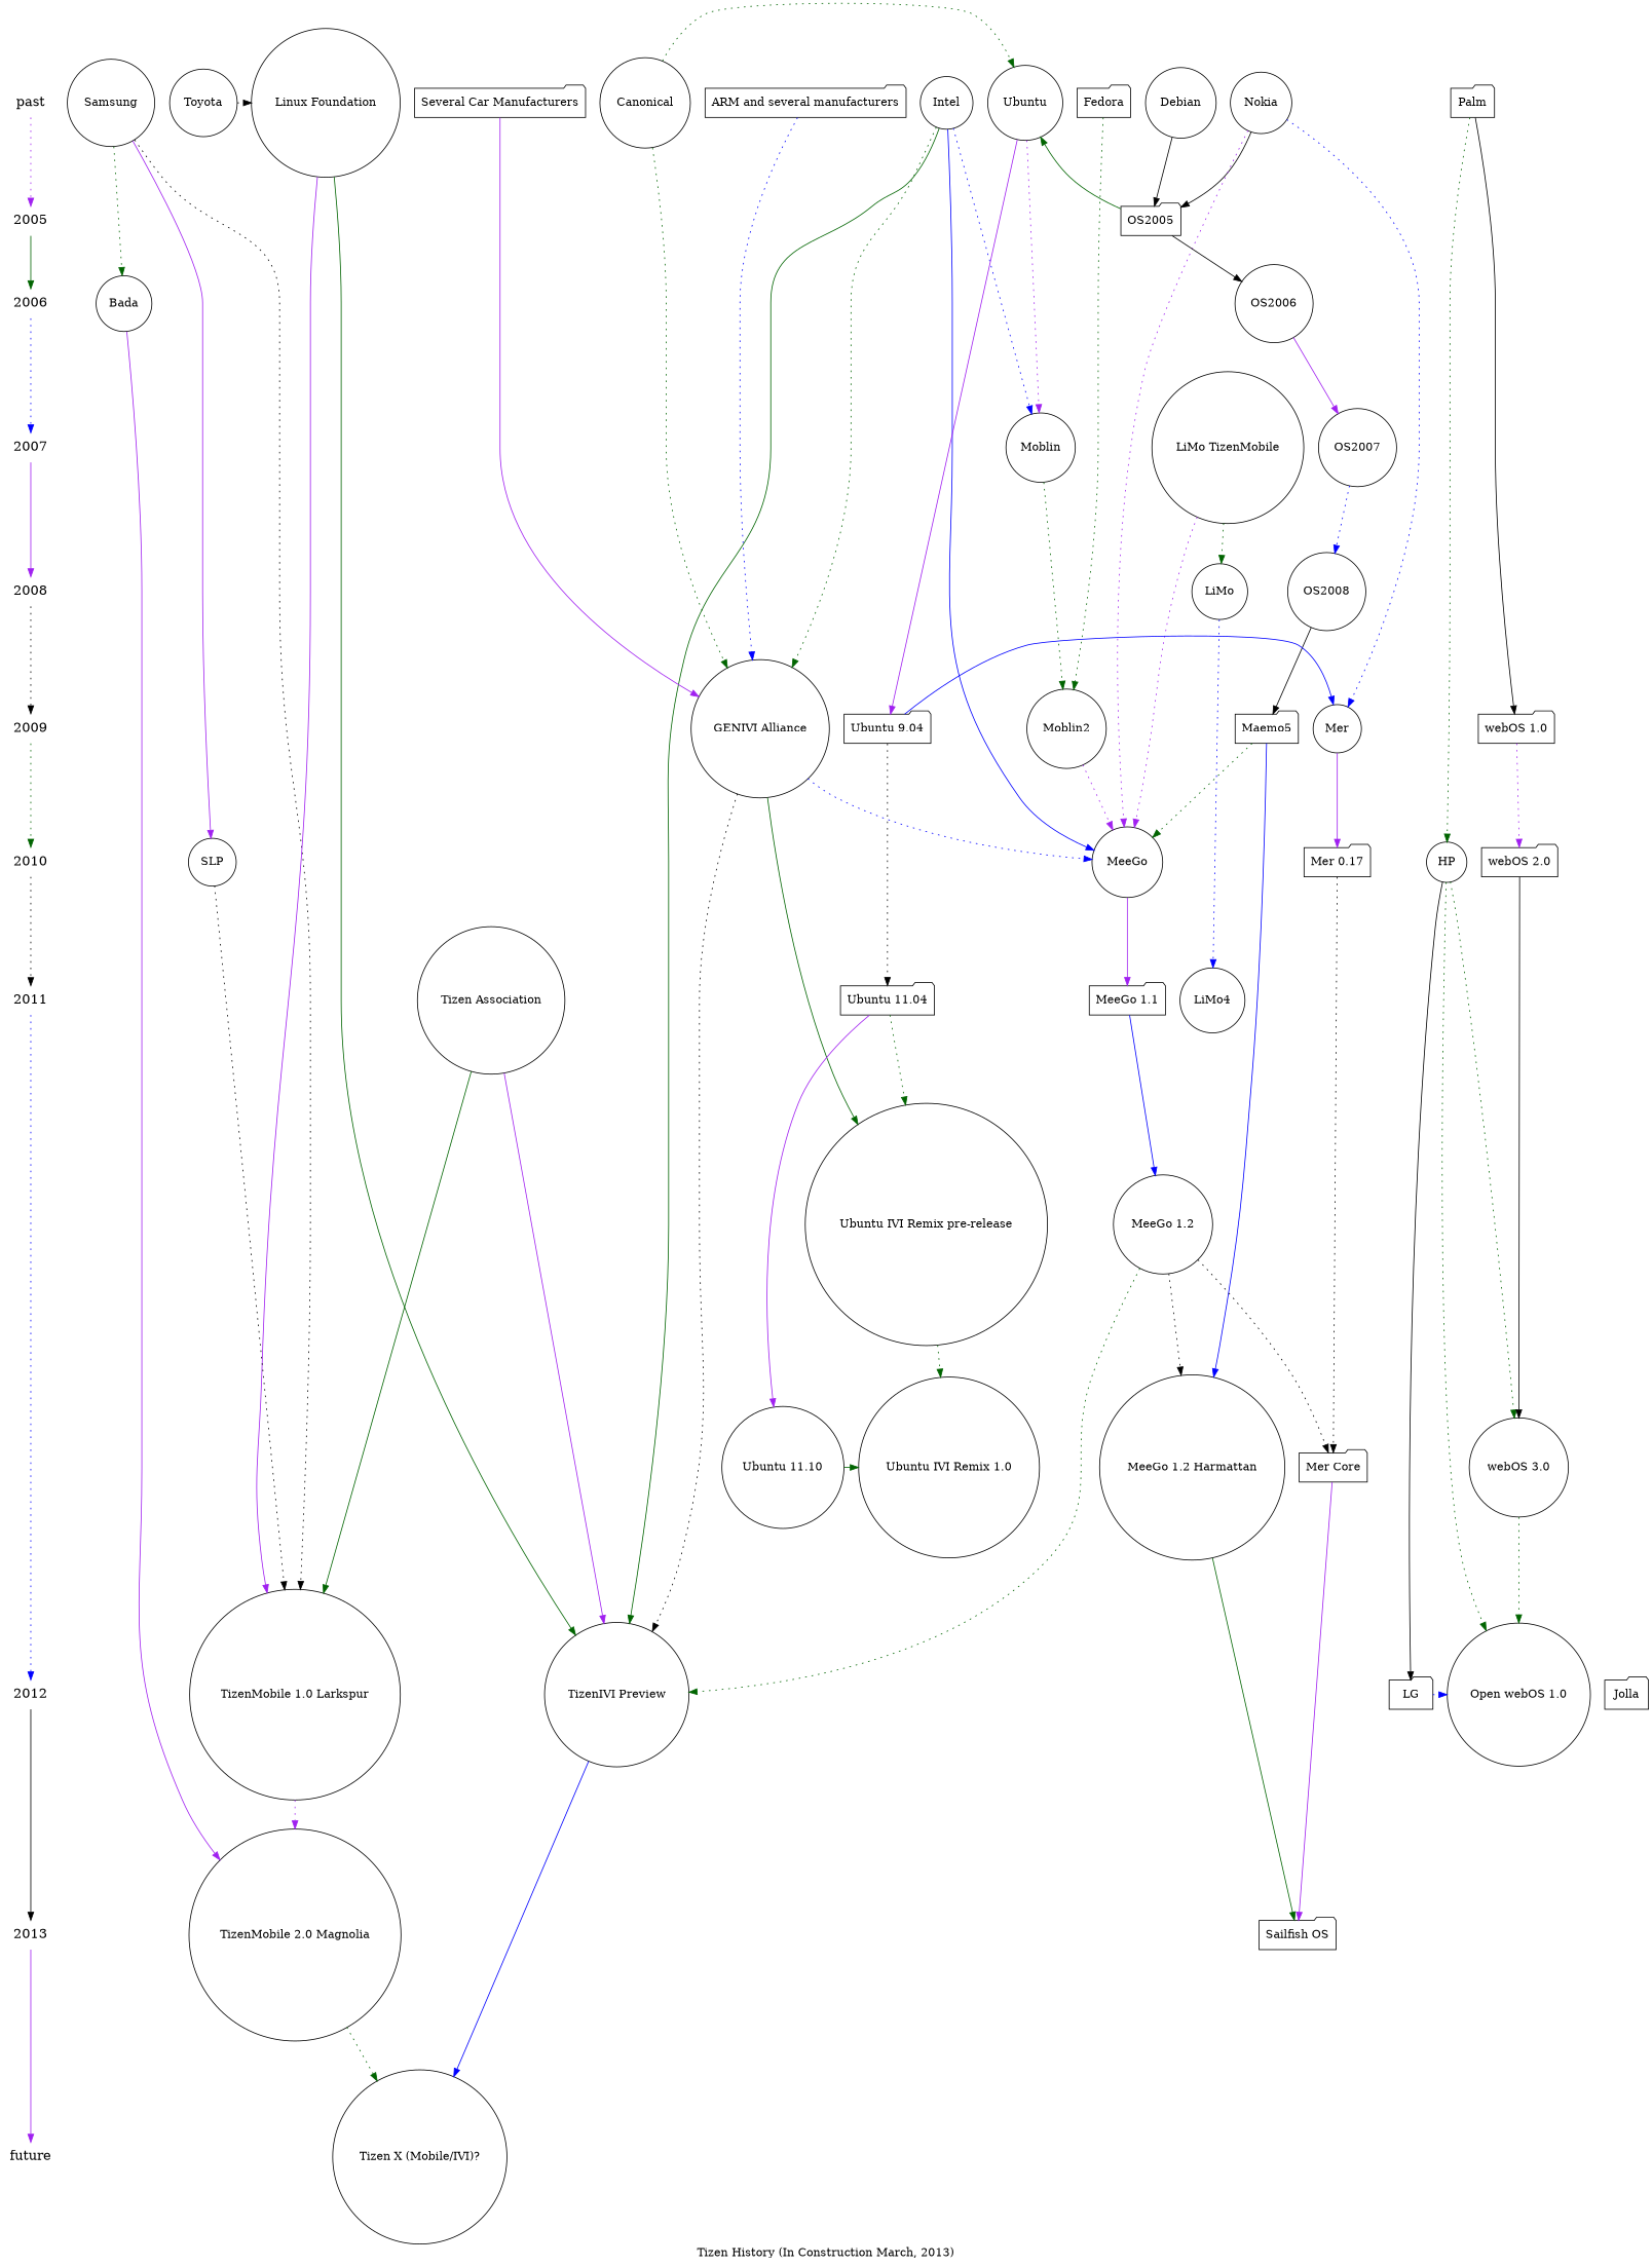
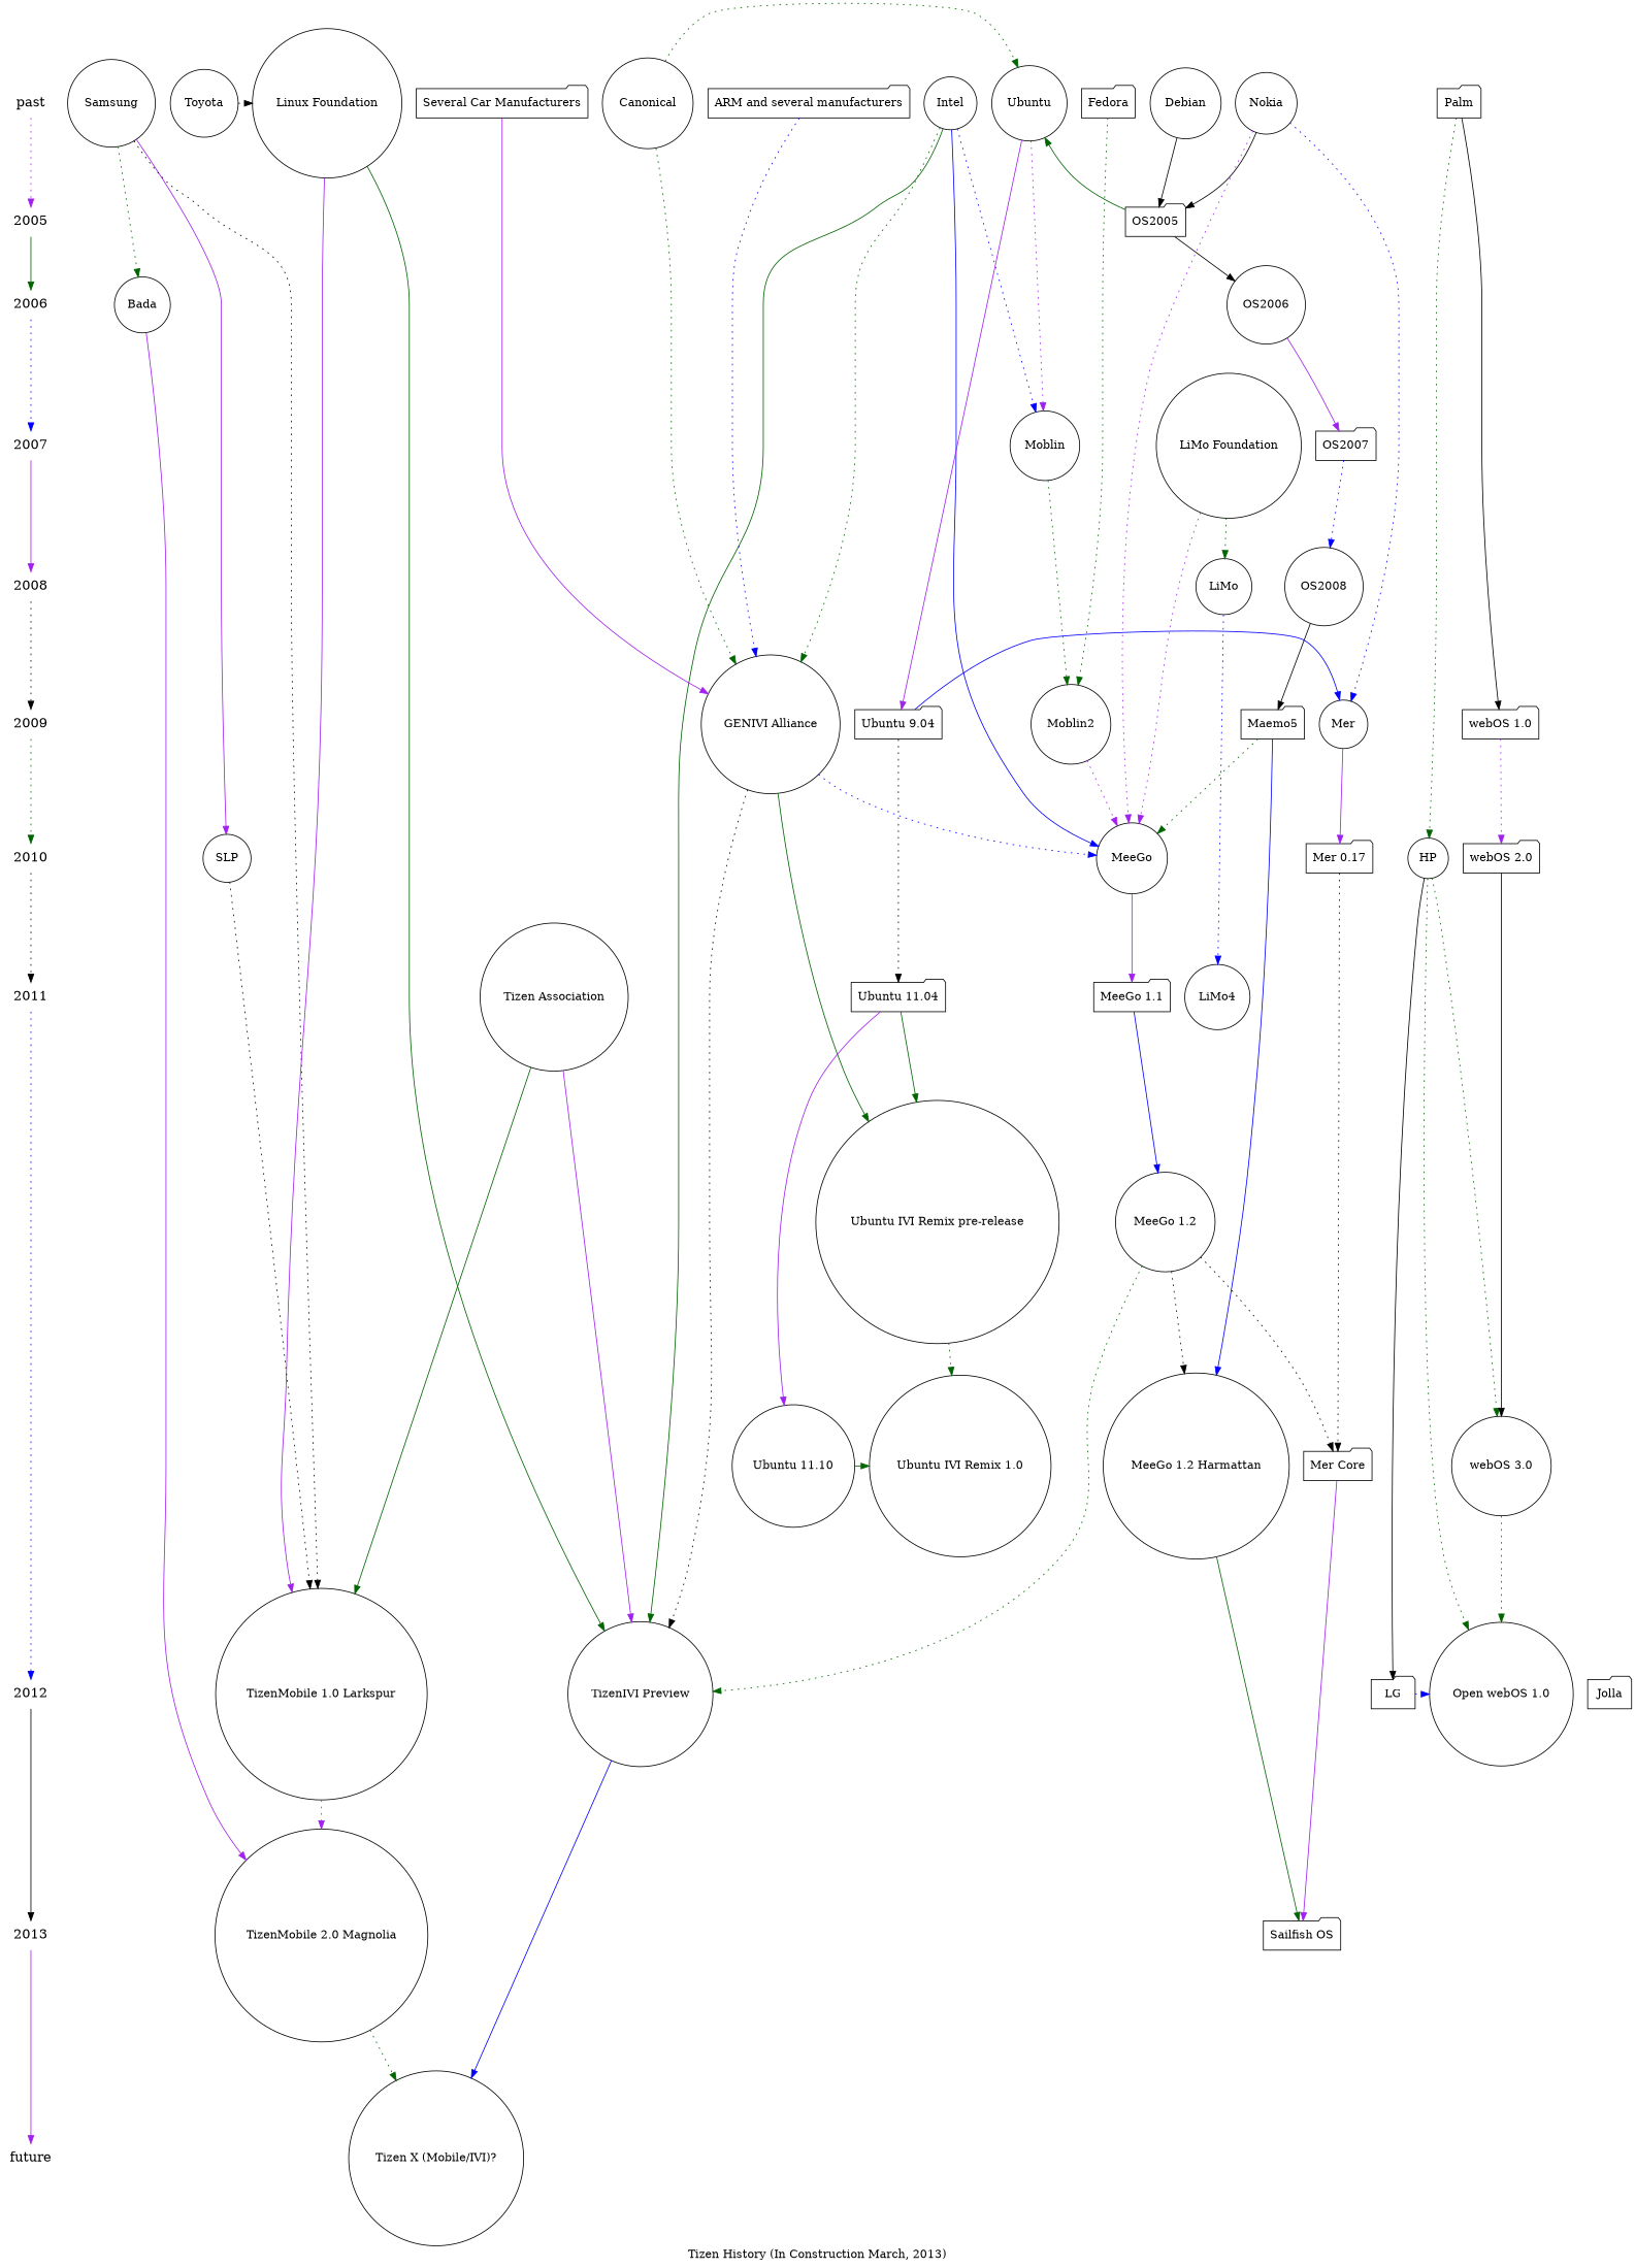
  digraph {
    label="Tizen History (In Construction March, 2013)"
    node [shape=circle]
    edge [color=darkgreen style=dotted]
    past [fontsize=16 shape=plaintext]
    2005 [fontsize=16 shape=plaintext]
    2006 [fontsize=16 shape=plaintext]
    2007 [fontsize=16 shape=plaintext]
    2008 [fontsize=16 shape=plaintext]
    2009 [fontsize=16 shape=plaintext]
    2010 [fontsize=16 shape=plaintext]
    2011 [fontsize=16 shape=plaintext]
    2012 [fontsize=16 shape=plaintext]
    2013 [fontsize=16 shape=plaintext]
    future [fontsize=16 shape=plaintext]
    Nokia
    Intel
    Samsung
    "ARM and several manufacturers" [shape=folder]
    "Several Car Manufacturers" [shape=folder]
    Canonical
    "Linux Foundation"
    Toyota
    Palm [shape=folder]
-   "LiMo Foundation" [label="LiMo TizenMobile"]
+   "LiMo Foundation"
    "GENIVI Alliance"
    HP
    "Tizen Association"
    Jolla [shape=folder]
    LG [shape=folder]
    Ubuntu
    Fedora [shape=folder]
    Debian
    OS2005 [shape=folder]
    OS2006
-   OS2007
+   OS2007 [shape=folder]
    Moblin
    OS2008
    LiMo
    Maemo5 [shape=folder]
    Moblin2
    "Ubuntu 9.04" [shape=folder]
    Mer
    "webOS 1.0" [shape=folder]
    MeeGo
    "Mer 0.17" [shape=folder]
    SLP
    "webOS 2.0" [shape=folder]
    "Ubuntu 11.04" [shape=folder]
    LiMo4
    "Ubuntu 11.10"
    "Ubuntu IVI Remix 1.0"
    "webOS 3.0"
    "TizenMobile 1.0 Larkspur"
    "TizenIVI Preview"
    "Open webOS 1.0"
    "TizenMobile 2.0 Magnolia"
    "Sailfish OS" [shape=folder]
    Bada
    "Ubuntu IVI Remix pre-release"
    "MeeGo 1.2 Harmattan"
    "MeeGo 1.1" [shape=folder]
    "Mer Core" [shape=folder]
    "Tizen X (Mobile/IVI)?"
    "MeeGo 1.2"
    subgraph sub_1 {
      past
      2005
      2006
      2007
      2008
      2009
      2010
      2011
      2012
      2013
      future
    }
    subgraph sub_2 {
      subgraph sub_3 {
        rank=same
        past
        Nokia
      }
      subgraph sub_4 {
        rank=same
        past
        Intel
      }
      subgraph sub_5 {
        rank=same
        past
        Samsung
      }
      subgraph sub_6 {
        rank=same
        past
        "ARM and several manufacturers"
      }
      subgraph sub_7 {
        rank=same
        past
        "Several Car Manufacturers"
      }
      subgraph sub_8 {
        rank=same
        past
        Canonical
      }
      subgraph sub_9 {
        rank=same
        past
        "Linux Foundation"
      }
      subgraph sub_10 {
        rank=same
        past
        Toyota
      }
      subgraph sub_11 {
        rank=same
        past
        Palm
      }
      subgraph sub_12 {
        rank=same
        2007
        "LiMo Foundation"
      }
      subgraph sub_13 {
        rank=same
        2009
        "GENIVI Alliance"
      }
      subgraph sub_14 {
        rank=same
        2010
        HP
      }
      subgraph sub_15 {
        rank=same
        2011
        "Tizen Association"
      }
      subgraph sub_16 {
        rank=same
        2012
        Jolla
      }
      subgraph sub_17 {
        rank=same
        2012
        LG
      }
    }
    subgraph sub_18 {
    }
    subgraph sub_19 {
      rank=same
      past
      Ubuntu
      Fedora
      Debian
    }
    subgraph sub_20 {
      rank=same
      2005
      OS2005
    }
    subgraph sub_21 {
      rank=same
      2006
      OS2006
    }
    subgraph sub_22 {
      rank=same
      2007
      OS2007
      Moblin
    }
    subgraph sub_23 {
      rank=same
      2008
      OS2008
      LiMo
    }
    subgraph sub_24 {
      rank=same
      2009
      Maemo5
      Moblin2
      "Ubuntu 9.04"
      Mer
      "webOS 1.0"
    }
    subgraph sub_25 {
      rank=same
      2010
      MeeGo
      "Mer 0.17"
      SLP
      "webOS 2.0"
    }
    subgraph sub_26 {
      rank=same
      2011
      "Ubuntu 11.04"
      LiMo4
    }
    subgraph sub_27 {
      rank=same
      "Ubuntu 11.10"
      "Ubuntu IVI Remix 1.0"
      "webOS 3.0"
    }
    subgraph sub_28 {
      rank=same
      2012
      "TizenMobile 1.0 Larkspur"
      "TizenIVI Preview"
    }
    subgraph sub_29 {
      rank=same
      "TizenMobile 1.0 Larkspur"
      "Open webOS 1.0"
    }
    subgraph sub_30 {
      rank=same
      2013
      "TizenMobile 2.0 Magnolia"
      "Sailfish OS"
    }
    past -> 2005 [color=purple]
    2005 -> 2006 [style=solid]
    2006 -> 2007 [color=blue]
    2007 -> 2008 [color=purple style=solid]
    2008 -> 2009 [color=black]
    2009 -> 2010
    2010 -> 2011 [color=black]
    2011 -> 2012 [color=blue]
    2012 -> 2013 [color=black style=solid]
    2013 -> future [color=purple style=solid]
    Nokia -> OS2005 [color=black style=solid]
    Nokia -> Mer [color=blue]
    Nokia -> MeeGo [color=purple]
    Intel -> "GENIVI Alliance"
    Intel -> Moblin [color=blue]
    Intel -> MeeGo [color=blue style=solid]
    Intel -> "TizenIVI Preview" [style=solid]
    Samsung -> SLP [color=purple style=solid]
    Samsung -> "TizenMobile 1.0 Larkspur" [color=black]
    Samsung -> Bada
    "ARM and several manufacturers" -> "GENIVI Alliance" [color=blue]
    "Several Car Manufacturers" -> "GENIVI Alliance" [color=purple style=solid]
    Canonical -> "GENIVI Alliance"
    Canonical -> Ubuntu
    "Linux Foundation" -> "TizenMobile 1.0 Larkspur" [color=purple style=solid]
    "Linux Foundation" -> "TizenIVI Preview" [style=solid]
    Toyota -> "Linux Foundation" [color=black]
    Palm -> HP
    Palm -> "webOS 1.0" [color=black style=solid]
    "LiMo Foundation" -> LiMo
    "LiMo Foundation" -> MeeGo [color=purple]
    "GENIVI Alliance" -> MeeGo [color=blue]
    "GENIVI Alliance" -> "TizenIVI Preview" [color=black]
    "GENIVI Alliance" -> "Ubuntu IVI Remix pre-release" [style=solid]
    HP -> LG [color=black style=solid]
    HP -> "webOS 3.0"
    HP -> "Open webOS 1.0"
    "Tizen Association" -> "TizenMobile 1.0 Larkspur" [style=solid]
    "Tizen Association" -> "TizenIVI Preview" [color=purple style=solid]
    LG -> "Open webOS 1.0" [color=blue]
    Ubuntu -> Moblin [color=purple]
    Ubuntu -> "Ubuntu 9.04" [color=purple style=solid]
    Fedora -> Moblin2
    Debian -> OS2005 [color=black style=solid]
    OS2005 -> Ubuntu [style=solid]
    OS2005 -> OS2006 [color=black style=solid]
    OS2006 -> OS2007 [color=purple style=solid]
    OS2007 -> OS2008 [color=blue]
    Moblin -> Moblin2
    OS2008 -> Maemo5 [color=black style=solid]
    LiMo -> LiMo4 [color=blue]
    Maemo5 -> MeeGo
    Maemo5 -> "MeeGo 1.2 Harmattan" [color=blue style=solid]
    Moblin2 -> MeeGo [color=purple]
    "Ubuntu 9.04" -> Mer [color=blue style=solid]
    "Ubuntu 9.04" -> "Ubuntu 11.04" [color=black]
    Mer -> "Mer 0.17" [color=purple style=solid]
    "webOS 1.0" -> "webOS 2.0" [color=purple]
    MeeGo -> "MeeGo 1.1" [color=purple style=solid]
    "Mer 0.17" -> "Mer Core" [color=black]
    SLP -> "TizenMobile 1.0 Larkspur" [color=black]
    "webOS 2.0" -> "webOS 3.0" [color=black style=solid]
    "Ubuntu 11.04" -> "Ubuntu 11.10" [color=purple style=solid]
-   "Ubuntu 11.04" -> "Ubuntu IVI Remix pre-release"
+   "Ubuntu 11.04" -> "Ubuntu IVI Remix pre-release" [style=solid]
    "Ubuntu 11.10" -> "Ubuntu IVI Remix 1.0" [style=solid]
    "webOS 3.0" -> "Open webOS 1.0"
    "TizenMobile 1.0 Larkspur" -> "TizenMobile 2.0 Magnolia" [color=purple]
    "TizenIVI Preview" -> "Tizen X (Mobile/IVI)?" [color=blue style=solid]
    "TizenMobile 2.0 Magnolia" -> "Tizen X (Mobile/IVI)?"
    Bada -> "TizenMobile 2.0 Magnolia" [color=purple style=solid]
    "Ubuntu IVI Remix pre-release" -> "Ubuntu IVI Remix 1.0"
    "MeeGo 1.2 Harmattan" -> "Sailfish OS" [style=solid]
    "MeeGo 1.1" -> "MeeGo 1.2" [color=blue style=solid]
    "Mer Core" -> "Sailfish OS" [color=purple style=solid]
    "MeeGo 1.2" -> "TizenIVI Preview"
    "MeeGo 1.2" -> "MeeGo 1.2 Harmattan" [color=black]
    "MeeGo 1.2" -> "Mer Core" [color=black]
  }
